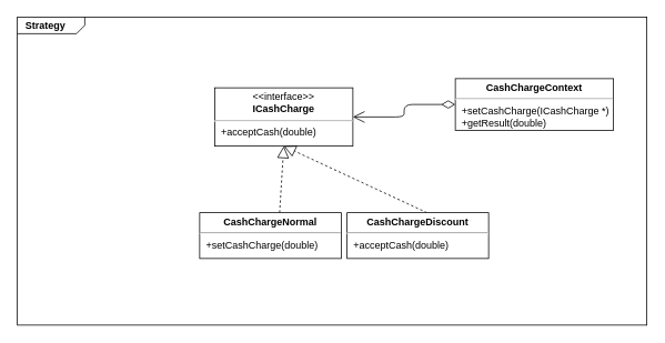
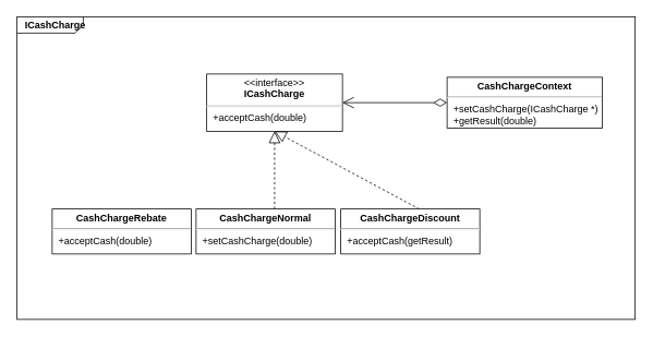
  <mxCell id="0" style=";html=1;" />
  <mxCell id="1" style=";html=1;" parent="0" />
- <mxCell id="2" value="&lt;p style=&quot;margin: 0px ; margin-top: 4px ; margin-left: 10px ; text-align: left&quot;&gt;&lt;b&gt;Strategy&lt;/b&gt;&lt;/p&gt;" style="html=1;strokeWidth=1;shape=mxgraph.sysml.package;html=1;overflow=fill;whiteSpace=wrap;fillColor=none;gradientColor=none;fontSize=12;align=center;labelX=81;" parent="1" vertex="1"><mxGeometry x="20" y="20" width="756" height="370" as="geometry" /></mxCell>
- <mxCell id="3" value="&lt;p style=&quot;margin: 0px ; margin-top: 4px ; text-align: center&quot;&gt;&amp;lt;&amp;lt;interface&amp;gt;&amp;gt;&lt;br&gt;&lt;b&gt;ICashCharge&lt;/b&gt;&lt;/p&gt;&lt;hr&gt;&lt;p style=&quot;margin: 0px ; margin-left: 8px ; text-align: left&quot;&gt;+acceptCash(double)&lt;br&gt;&lt;/p&gt;" style="shape=rect;html=1;overflow=fill;whiteSpace=wrap;" parent="1" vertex="1"><mxGeometry x="257" y="105" width="166" height="70" as="geometry" /></mxCell>
+ <mxCell id="2" value="&lt;p style=&quot;margin: 0px ; margin-top: 4px ; margin-left: 10px ; text-align: left&quot;&gt;&lt;b&gt;ICashCharge&lt;/b&gt;&lt;/p&gt;" style="html=1;strokeWidth=1;shape=mxgraph.sysml.package;html=1;overflow=fill;whiteSpace=wrap;fillColor=none;gradientColor=none;fontSize=12;align=center;labelX=81;" parent="1" vertex="1"><mxGeometry x="20" y="20" width="756" height="370" as="geometry" /></mxCell>
+ <mxCell id="3" value="&lt;p style=&quot;margin: 0px ; margin-top: 4px ; text-align: center&quot;&gt;&amp;lt;&amp;lt;interface&amp;gt;&amp;gt;&lt;br&gt;&lt;b&gt;ICashCharge&lt;/b&gt;&lt;/p&gt;&lt;hr&gt;&lt;p style=&quot;margin: 0px ; margin-left: 8px ; text-align: left&quot;&gt;+acceptCash(double)&lt;br&gt;&lt;/p&gt;" style="shape=rect;html=1;overflow=fill;whiteSpace=wrap;" parent="1" vertex="1"><mxGeometry x="252" y="90" width="166" height="70" as="geometry" /></mxCell>
+ <mxCell id="4" value="&lt;p style=&quot;margin: 0px ; margin-top: 4px ; text-align: center&quot;&gt;&lt;b&gt;CashChargeRebate&lt;/b&gt;&lt;/p&gt;&lt;hr&gt;&lt;p style=&quot;margin: 0px 0px 0px 8px ; text-align: left&quot;&gt;&lt;span&gt;+acceptCash(double)&lt;/span&gt;&lt;br&gt;&lt;/p&gt;" style="shape=rect;html=1;overflow=fill;whiteSpace=wrap;" parent="1" vertex="1"><mxGeometry x="63" y="255" width="170" height="55" as="geometry" /></mxCell>
  <mxCell id="5" value="" style="endArrow=block;dashed=1;endFill=0;endSize=12;html=1;exitX=0.5;exitY=0;exitDx=0;exitDy=0;entryX=0.5;entryY=1;entryDx=0;entryDy=0;" parent="1" target="3" edge="1"><mxGeometry width="160" relative="1" as="geometry"><mxPoint x="335" y="255" as="sourcePoint" /><mxPoint x="242.5" y="205" as="targetPoint" /></mxGeometry></mxCell>
  <mxCell id="6" value="&lt;p style=&quot;margin: 0px ; margin-top: 4px ; text-align: center&quot;&gt;&lt;b&gt;CashChargeContext&lt;/b&gt;&lt;/p&gt;&lt;hr&gt;&lt;p style=&quot;margin: 0px ; margin-left: 8px ; text-align: left&quot;&gt;+&lt;span&gt;setCashCharge(ICashCharge *)&lt;/span&gt;&lt;/p&gt;&lt;p style=&quot;margin: 0px ; margin-left: 8px ; text-align: left&quot;&gt;&lt;span&gt;+getResult(double)&lt;/span&gt;&lt;/p&gt;" style="shape=rect;html=1;overflow=fill;whiteSpace=wrap;" vertex="1" parent="1"><mxGeometry x="546" y="94" width="190" height="62" as="geometry" /></mxCell>
  <mxCell id="7" value="&lt;p style=&quot;margin: 0px ; margin-top: 4px ; text-align: center&quot;&gt;&lt;b&gt;CashChargeNormal&lt;/b&gt;&lt;/p&gt;&lt;hr&gt;&lt;p style=&quot;margin: 0px 0px 0px 8px ; text-align: left&quot;&gt;&lt;span&gt;+setCashCharge(double)&lt;/span&gt;&lt;br&gt;&lt;/p&gt;" style="shape=rect;html=1;overflow=fill;whiteSpace=wrap;" vertex="1" parent="1"><mxGeometry x="239" y="255" width="170" height="55" as="geometry" /></mxCell>
  <mxCell id="8" value="" style="endArrow=block;dashed=1;endFill=0;endSize=12;html=1;exitX=0.5;exitY=0;exitDx=0;exitDy=0;entryX=0.5;entryY=1;entryDx=0;entryDy=0;" edge="1" parent="1" target="3"><mxGeometry width="160" relative="1" as="geometry"><mxPoint x="512" y="255" as="sourcePoint" /><mxPoint x="416" y="160" as="targetPoint" /></mxGeometry></mxCell>
- <mxCell id="9" value="&lt;p style=&quot;margin: 0px ; margin-top: 4px ; text-align: center&quot;&gt;&lt;b&gt;CashChargeDiscount&lt;/b&gt;&lt;/p&gt;&lt;hr&gt;&lt;p style=&quot;margin: 0px 0px 0px 8px ; text-align: left&quot;&gt;&lt;span&gt;+acceptCash(double)&lt;/span&gt;&lt;br&gt;&lt;/p&gt;" style="shape=rect;html=1;overflow=fill;whiteSpace=wrap;" vertex="1" parent="1"><mxGeometry x="416" y="255" width="170" height="55" as="geometry" /></mxCell>
+ <mxCell id="9" value="&lt;p style=&quot;margin: 0px ; margin-top: 4px ; text-align: center&quot;&gt;&lt;b&gt;CashChargeDiscount&lt;/b&gt;&lt;/p&gt;&lt;hr&gt;&lt;p style=&quot;margin: 0px 0px 0px 8px ; text-align: left&quot;&gt;&lt;span&gt;+acceptCash(getResult)&lt;/span&gt;&lt;br&gt;&lt;/p&gt;" style="shape=rect;html=1;overflow=fill;whiteSpace=wrap;" vertex="1" parent="1"><mxGeometry x="416" y="255" width="170" height="55" as="geometry" /></mxCell>
  <mxCell id="10" value="" style="endArrow=open;html=1;endSize=12;startArrow=diamondThin;startSize=14;startFill=0;edgeStyle=orthogonalEdgeStyle;exitX=0;exitY=0.5;exitDx=0;exitDy=0;entryX=1;entryY=0.5;entryDx=0;entryDy=0;" edge="1" parent="1" source="6" target="3"><mxGeometry x="1" y="-256" relative="1" as="geometry"><mxPoint x="16" y="430" as="sourcePoint" /><mxPoint x="176" y="430" as="targetPoint" /><mxPoint x="240" y="-166" as="offset" /></mxGeometry></mxCell>
  <mxCell id="11" value="" style="resizable=0;html=1;align=left;verticalAlign=top;labelBackgroundColor=#ffffff;fontSize=10;" connectable="0" vertex="1" parent="10"><mxGeometry x="-1" relative="1" as="geometry" /></mxCell>
  <mxCell id="12" value="" style="resizable=0;html=1;align=right;verticalAlign=top;labelBackgroundColor=#ffffff;fontSize=10;" connectable="0" vertex="1" parent="10"><mxGeometry x="1" relative="1" as="geometry" /></mxCell>
